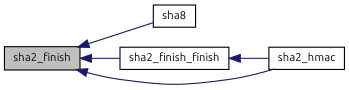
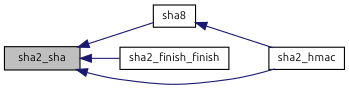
  digraph {
    fontname=Ubuntu
    rankdir=LR
    node [color=black fillcolor=white fontname=Ubuntu fontsize=10 shape=record style=filled]
    edge [color=midnightblue dir=back fontname=Ubuntu fontsize=10 labelfontname=Helvetica labelfontsize=10 style=solid]
-   n1 [fillcolor=grey75 fontcolor=black height=0.2 label=sha2_finish width=0.4]
+   n1 [fillcolor=grey75 fontcolor=black height=0.2 label=sha2_sha width=0.4]
    n2 [height=0.2 label=sha8 width=0.4]
    n3 [height=0.2 label=sha2_finish_finish width=0.4]
    n4 [height=0.2 label=sha2_hmac width=0.4]
    n1 -> n2
    n1 -> n3
    n1 -> n4
-   n3 -> n4
+   n2 -> n4
  }
